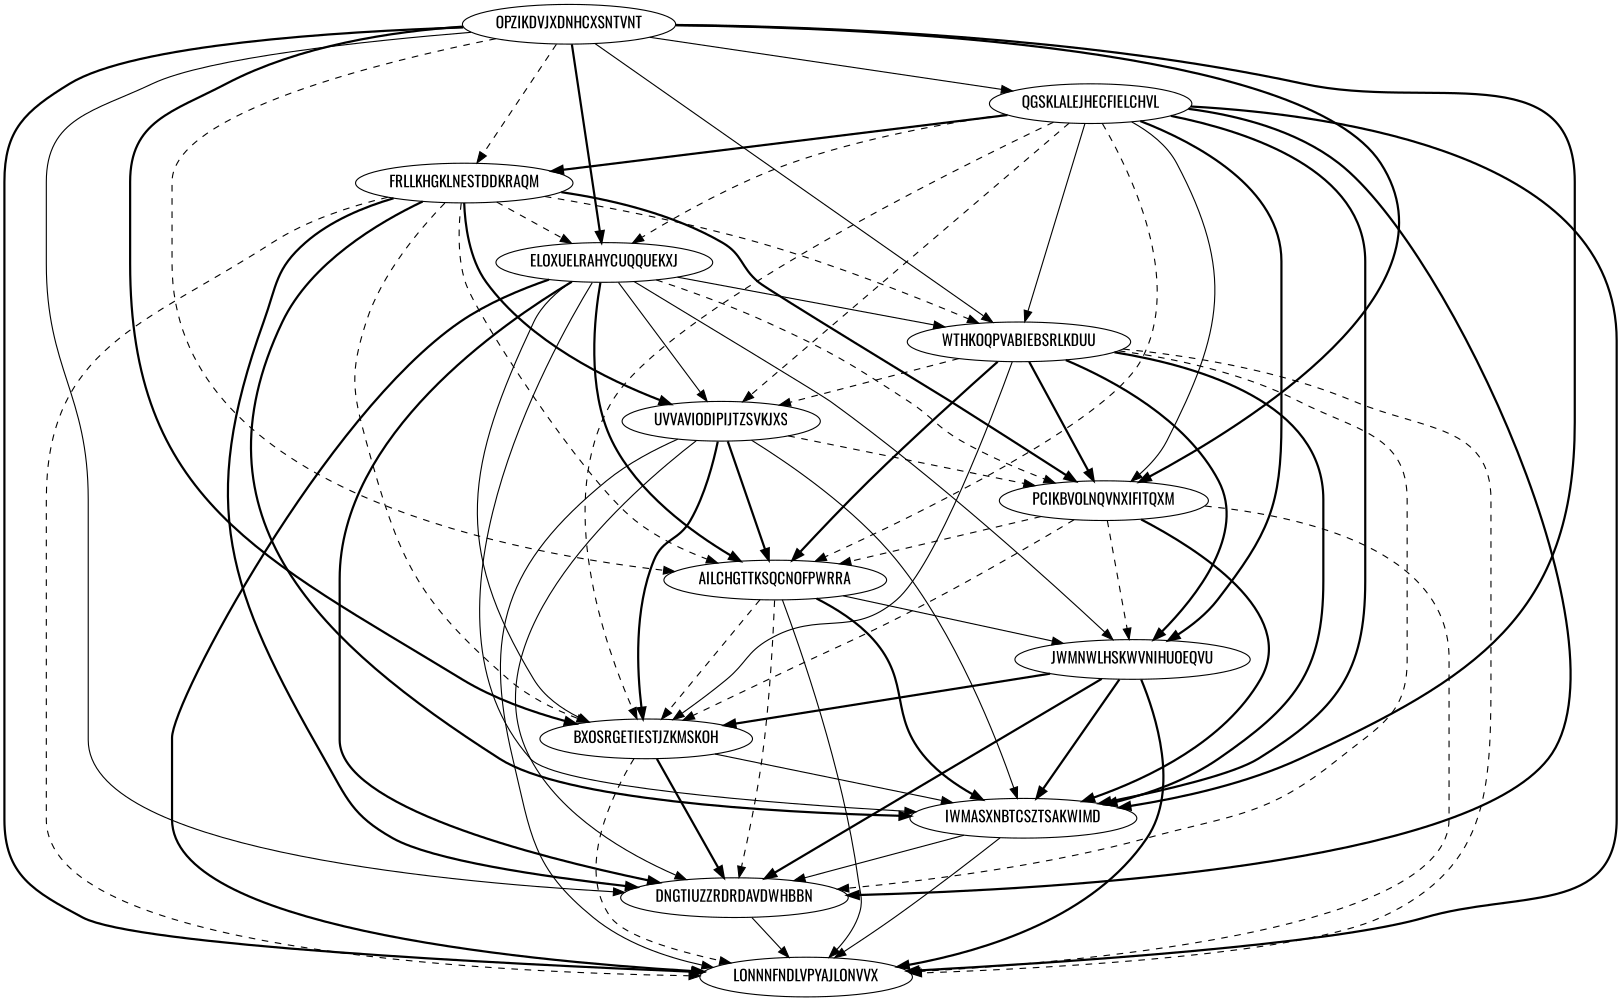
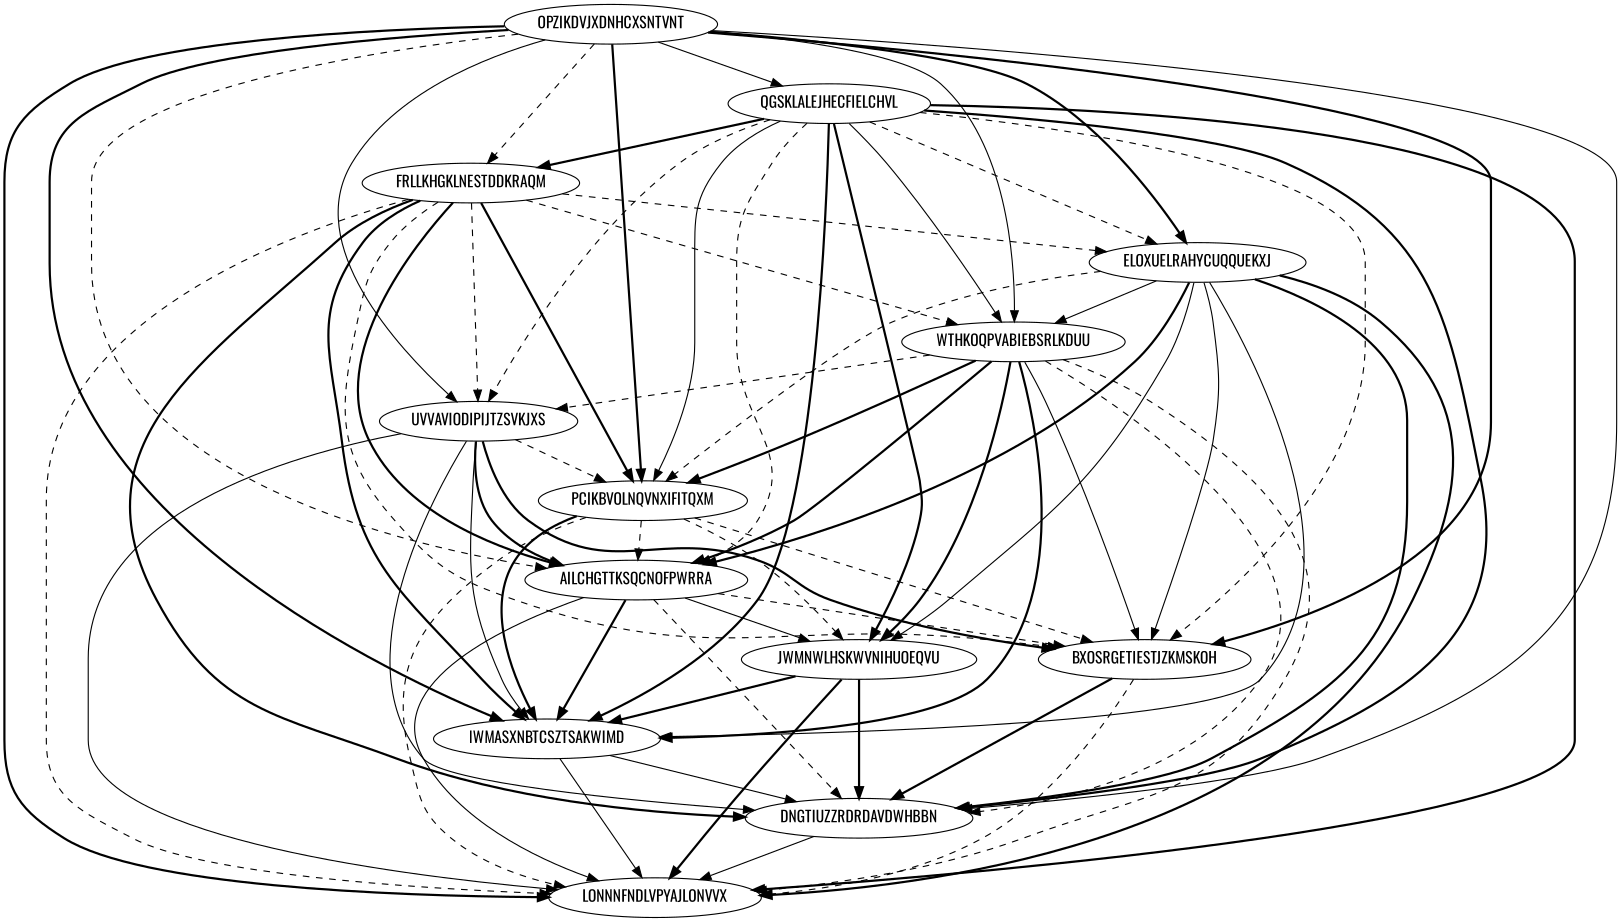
  digraph {
    fontname=Oswald
    node [Weight=16 fontname=Oswald]
    edge [Weight=13 fontname=Oswald style=bold]
    OPZIKDVJXDNHCXSNTVNT
    QGSKLALEJHECFIELCHVL
    FRLLKHGKLNESTDDKRAQM
    ELOXUELRAHYCUQQUEKXJ [Weight=20]
    WTHKOQPVABIEBSRLKDUU [Weight=18]
    PCIKBVOLNQVNXIFITQXM [Weight=18]
    AILCHGTTKSQCNOFPWRRA [Weight=10]
    BXOSRGETIESTJZKMSKOH [Weight=11]
    IWMASXNBTCSZTSAKWIMD [Weight=19]
    DNGTIUZZRDRDAVDWHBBN [Weight=20]
    LONNNFNDLVPYAJLONVVX
    JWMNWLHSKWVNIHUOEQVU [Weight=15]
    UVVAVIODIPIJTZSVKJXS [Weight=19]
    OPZIKDVJXDNHCXSNTVNT -> QGSKLALEJHECFIELCHVL [Weight=17 style=solid]
    OPZIKDVJXDNHCXSNTVNT -> FRLLKHGKLNESTDDKRAQM [Weight=10 style=dashed]
    OPZIKDVJXDNHCXSNTVNT -> ELOXUELRAHYCUQQUEKXJ [Weight=12]
    OPZIKDVJXDNHCXSNTVNT -> WTHKOQPVABIEBSRLKDUU [Weight=14 style=solid]
    OPZIKDVJXDNHCXSNTVNT -> PCIKBVOLNQVNXIFITQXM [Weight=20]
    OPZIKDVJXDNHCXSNTVNT -> AILCHGTTKSQCNOFPWRRA [Weight=11 style=dashed]
    OPZIKDVJXDNHCXSNTVNT -> BXOSRGETIESTJZKMSKOH [Weight=12]
    OPZIKDVJXDNHCXSNTVNT -> IWMASXNBTCSZTSAKWIMD [Weight=15]
    OPZIKDVJXDNHCXSNTVNT -> DNGTIUZZRDRDAVDWHBBN [Weight=20 style=solid]
    OPZIKDVJXDNHCXSNTVNT -> LONNNFNDLVPYAJLONVVX [Weight=15]
    QGSKLALEJHECFIELCHVL -> FRLLKHGKLNESTDDKRAQM
    QGSKLALEJHECFIELCHVL -> ELOXUELRAHYCUQQUEKXJ [Weight=18 style=dashed]
    QGSKLALEJHECFIELCHVL -> WTHKOQPVABIEBSRLKDUU [Weight=15 style=solid]
    QGSKLALEJHECFIELCHVL -> PCIKBVOLNQVNXIFITQXM [Weight=19 style=solid]
    QGSKLALEJHECFIELCHVL -> AILCHGTTKSQCNOFPWRRA [Weight=14 style=dashed]
    QGSKLALEJHECFIELCHVL -> BXOSRGETIESTJZKMSKOH [Weight=18 style=dashed]
    QGSKLALEJHECFIELCHVL -> IWMASXNBTCSZTSAKWIMD [Weight=11]
    QGSKLALEJHECFIELCHVL -> DNGTIUZZRDRDAVDWHBBN [Weight=19]
    QGSKLALEJHECFIELCHVL -> LONNNFNDLVPYAJLONVVX [Weight=17]
    QGSKLALEJHECFIELCHVL -> JWMNWLHSKWVNIHUOEQVU [Weight=12]
    QGSKLALEJHECFIELCHVL -> UVVAVIODIPIJTZSVKJXS [Weight=14 style=dashed]
    FRLLKHGKLNESTDDKRAQM -> ELOXUELRAHYCUQQUEKXJ [style=dashed]
    FRLLKHGKLNESTDDKRAQM -> WTHKOQPVABIEBSRLKDUU [Weight=16 style=dashed]
    FRLLKHGKLNESTDDKRAQM -> PCIKBVOLNQVNXIFITQXM [Weight=14]
-   FRLLKHGKLNESTDDKRAQM -> AILCHGTTKSQCNOFPWRRA [Weight=18 style=dashed]
+   FRLLKHGKLNESTDDKRAQM -> AILCHGTTKSQCNOFPWRRA [Weight=18]
    FRLLKHGKLNESTDDKRAQM -> BXOSRGETIESTJZKMSKOH [style=dashed]
    FRLLKHGKLNESTDDKRAQM -> IWMASXNBTCSZTSAKWIMD
    FRLLKHGKLNESTDDKRAQM -> DNGTIUZZRDRDAVDWHBBN [Weight=19]
    FRLLKHGKLNESTDDKRAQM -> LONNNFNDLVPYAJLONVVX [Weight=18 style=dashed]
-   FRLLKHGKLNESTDDKRAQM -> UVVAVIODIPIJTZSVKJXS [Weight=15]
+   FRLLKHGKLNESTDDKRAQM -> UVVAVIODIPIJTZSVKJXS [Weight=15 style=dashed]
    ELOXUELRAHYCUQQUEKXJ -> WTHKOQPVABIEBSRLKDUU [Weight=16 style=solid]
    ELOXUELRAHYCUQQUEKXJ -> PCIKBVOLNQVNXIFITQXM [Weight=14 style=dashed]
    ELOXUELRAHYCUQQUEKXJ -> AILCHGTTKSQCNOFPWRRA [Weight=18]
    ELOXUELRAHYCUQQUEKXJ -> BXOSRGETIESTJZKMSKOH [Weight=16 style=solid]
    ELOXUELRAHYCUQQUEKXJ -> IWMASXNBTCSZTSAKWIMD [style=solid]
    ELOXUELRAHYCUQQUEKXJ -> DNGTIUZZRDRDAVDWHBBN [Weight=17]
    ELOXUELRAHYCUQQUEKXJ -> LONNNFNDLVPYAJLONVVX [Weight=14]
    ELOXUELRAHYCUQQUEKXJ -> JWMNWLHSKWVNIHUOEQVU [Weight=10 style=solid]
-   ELOXUELRAHYCUQQUEKXJ -> UVVAVIODIPIJTZSVKJXS [Weight=14 style=solid]
+   OPZIKDVJXDNHCXSNTVNT -> UVVAVIODIPIJTZSVKJXS [Weight=14 style=solid]
    WTHKOQPVABIEBSRLKDUU -> PCIKBVOLNQVNXIFITQXM
    WTHKOQPVABIEBSRLKDUU -> AILCHGTTKSQCNOFPWRRA
    WTHKOQPVABIEBSRLKDUU -> BXOSRGETIESTJZKMSKOH [Weight=14 style=solid]
    WTHKOQPVABIEBSRLKDUU -> IWMASXNBTCSZTSAKWIMD [Weight=15]
    WTHKOQPVABIEBSRLKDUU -> DNGTIUZZRDRDAVDWHBBN [style=dashed]
    WTHKOQPVABIEBSRLKDUU -> LONNNFNDLVPYAJLONVVX [Weight=19 style=dashed]
    WTHKOQPVABIEBSRLKDUU -> JWMNWLHSKWVNIHUOEQVU
    WTHKOQPVABIEBSRLKDUU -> UVVAVIODIPIJTZSVKJXS [Weight=18 style=dashed]
    PCIKBVOLNQVNXIFITQXM -> AILCHGTTKSQCNOFPWRRA [Weight=19 style=dashed]
    PCIKBVOLNQVNXIFITQXM -> BXOSRGETIESTJZKMSKOH [Weight=12 style=dashed]
    PCIKBVOLNQVNXIFITQXM -> IWMASXNBTCSZTSAKWIMD [Weight=11]
    PCIKBVOLNQVNXIFITQXM -> LONNNFNDLVPYAJLONVVX [Weight=11 style=dashed]
    PCIKBVOLNQVNXIFITQXM -> JWMNWLHSKWVNIHUOEQVU [Weight=15 style=dashed]
    AILCHGTTKSQCNOFPWRRA -> BXOSRGETIESTJZKMSKOH [Weight=20 style=dashed]
    AILCHGTTKSQCNOFPWRRA -> IWMASXNBTCSZTSAKWIMD [Weight=18]
    AILCHGTTKSQCNOFPWRRA -> DNGTIUZZRDRDAVDWHBBN [style=dashed]
    AILCHGTTKSQCNOFPWRRA -> LONNNFNDLVPYAJLONVVX [Weight=15 style=solid]
    AILCHGTTKSQCNOFPWRRA -> JWMNWLHSKWVNIHUOEQVU [Weight=17 style=solid]
-   BXOSRGETIESTJZKMSKOH -> IWMASXNBTCSZTSAKWIMD [Weight=19 style=solid]
    BXOSRGETIESTJZKMSKOH -> DNGTIUZZRDRDAVDWHBBN [Weight=20]
    BXOSRGETIESTJZKMSKOH -> LONNNFNDLVPYAJLONVVX [Weight=16 style=dashed]
    IWMASXNBTCSZTSAKWIMD -> DNGTIUZZRDRDAVDWHBBN [Weight=18 style=solid]
    IWMASXNBTCSZTSAKWIMD -> LONNNFNDLVPYAJLONVVX [Weight=19 style=solid]
    DNGTIUZZRDRDAVDWHBBN -> LONNNFNDLVPYAJLONVVX [Weight=20 style=solid]
-   JWMNWLHSKWVNIHUOEQVU -> BXOSRGETIESTJZKMSKOH [Weight=20]
    JWMNWLHSKWVNIHUOEQVU -> IWMASXNBTCSZTSAKWIMD [Weight=12]
    JWMNWLHSKWVNIHUOEQVU -> DNGTIUZZRDRDAVDWHBBN
    JWMNWLHSKWVNIHUOEQVU -> LONNNFNDLVPYAJLONVVX [Weight=15]
    UVVAVIODIPIJTZSVKJXS -> PCIKBVOLNQVNXIFITQXM [Weight=15 style=dashed]
    UVVAVIODIPIJTZSVKJXS -> AILCHGTTKSQCNOFPWRRA [Weight=18]
    UVVAVIODIPIJTZSVKJXS -> BXOSRGETIESTJZKMSKOH [Weight=12]
    UVVAVIODIPIJTZSVKJXS -> IWMASXNBTCSZTSAKWIMD [Weight=16 style=solid]
    UVVAVIODIPIJTZSVKJXS -> DNGTIUZZRDRDAVDWHBBN [Weight=18 style=solid]
    UVVAVIODIPIJTZSVKJXS -> LONNNFNDLVPYAJLONVVX [Weight=10 style=solid]
  }
